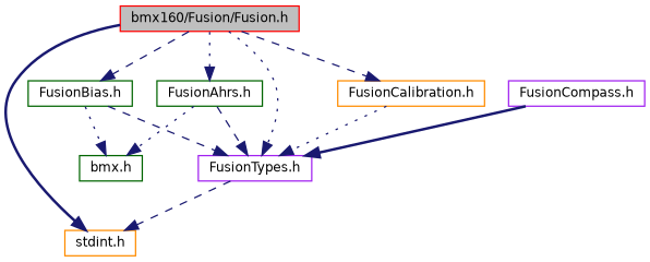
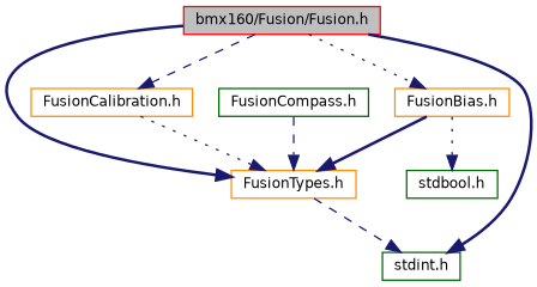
  digraph {
    node [color=darkorange fillcolor=white fontname=Helvetica fontsize=10 shape=record style=filled]
    edge [color=midnightblue fontname=Helvetica fontsize=10 labelfontname=Helvetica labelfontsize=10 style=dotted]
    n1 [color=red fillcolor=grey75 fontcolor=black height=0.2 label="bmx160/Fusion/Fusion.h" width=0.4]
-   n2 [color=darkgreen height=0.2 label="FusionAhrs.h" width=0.4]
-   n3 [color=purple height=0.2 label="FusionTypes.h" width=0.4]
-   n4 [color=darkgreen height=0.2 label="FusionBias.h" width=0.4]
+   n3 [height=0.2 label="FusionTypes.h" width=0.4]
+   n4 [height=0.2 label="FusionBias.h" width=0.4]
    n5 [height=0.2 label="FusionCalibration.h" width=0.4]
-   n6 [height=0.2 label="stdint.h" width=0.4]
-   n7 [color=darkgreen height=0.2 label="bmx.h" width=0.4]
-   n8 [color=purple height=0.2 label="FusionCompass.h" width=0.4]
-   n1 -> n2
-   n1 -> n3
-   n1 -> n4 [style=dashed]
+   n6 [color=darkgreen height=0.2 label="stdint.h" width=0.4]
+   n7 [color=darkgreen height=0.2 label="stdbool.h" width=0.4]
+   n8 [color=darkgreen height=0.2 label="FusionCompass.h" width=0.4]
+   n1 -> n3 [style=bold]
+   n1 -> n4
    n1 -> n5 [style=dashed]
    n1 -> n6 [style=bold]
-   n2 -> n3 [style=dashed]
-   n2 -> n7
    n3 -> n6 [style=dashed]
-   n4 -> n3 [style=dashed]
+   n4 -> n3 [style=bold]
    n4 -> n7
    n5 -> n3
-   n8 -> n3 [style=bold]
+   n8 -> n3 [style=dashed]
  }
